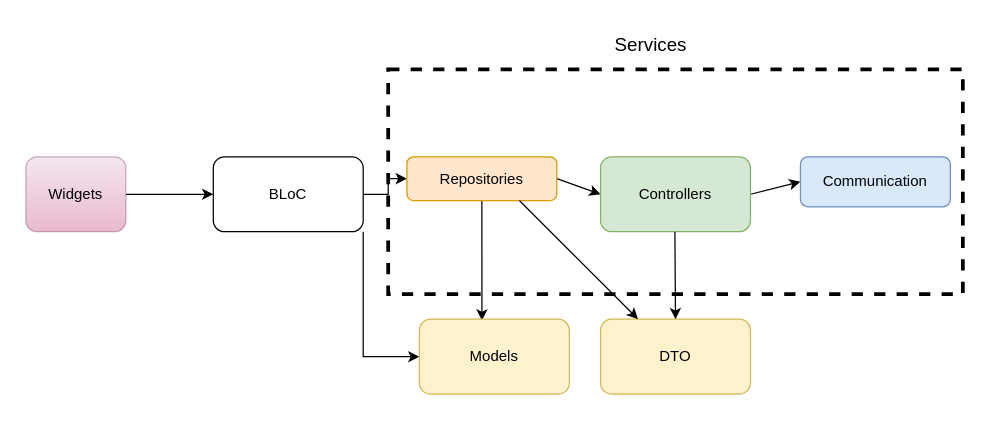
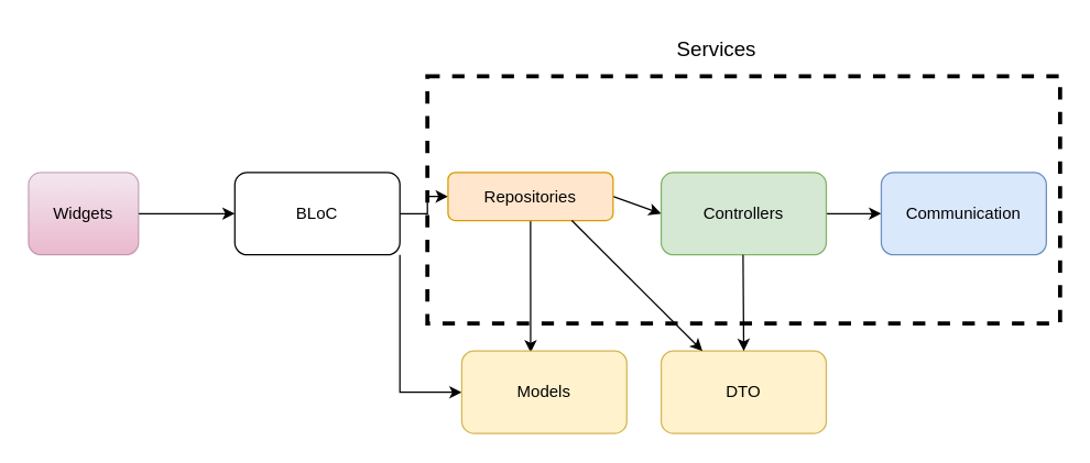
  <mxCell id="0" />
  <mxCell id="1" parent="0" />
  <mxCell id="2" style="edgeStyle=orthogonalEdgeStyle;rounded=0;orthogonalLoop=1;jettySize=auto;html=1;exitX=1;exitY=0.5;exitDx=0;exitDy=0;" parent="1" source="4" target="7" edge="1"><mxGeometry relative="1" as="geometry" /></mxCell>
  <mxCell id="3" style="edgeStyle=none;rounded=0;orthogonalLoop=1;jettySize=auto;html=1;exitX=1;exitY=1;exitDx=0;exitDy=0;entryX=0;entryY=0.5;entryDx=0;entryDy=0;" parent="1" source="4" target="10" edge="1"><mxGeometry relative="1" as="geometry"><Array as="points"><mxPoint x="290" y="285" /></Array></mxGeometry></mxCell>
  <mxCell id="4" value="BLoC" style="rounded=1;whiteSpace=wrap;html=1;" parent="1" vertex="1"><mxGeometry x="170" y="125" width="120" height="60" as="geometry" /></mxCell>
  <mxCell id="5" style="edgeStyle=none;rounded=0;orthogonalLoop=1;jettySize=auto;html=1;exitX=1;exitY=0.5;exitDx=0;exitDy=0;entryX=0;entryY=0.5;entryDx=0;entryDy=0;" parent="1" source="7" target="9" edge="1"><mxGeometry relative="1" as="geometry" /></mxCell>
  <mxCell id="6" style="edgeStyle=none;rounded=0;orthogonalLoop=1;jettySize=auto;html=1;exitX=0.5;exitY=1;exitDx=0;exitDy=0;entryX=0.417;entryY=0.017;entryDx=0;entryDy=0;entryPerimeter=0;" parent="1" source="7" target="10" edge="1"><mxGeometry relative="1" as="geometry" /></mxCell>
  <mxCell id="7" value="Repositories" style="rounded=1;whiteSpace=wrap;html=1;fillColor=#ffe6cc;strokeColor=#d79b00;" parent="1" vertex="1"><mxGeometry x="325" y="125" width="120" height="35" as="geometry" /></mxCell>
  <mxCell id="8" style="edgeStyle=none;rounded=0;orthogonalLoop=1;jettySize=auto;html=1;exitX=1;exitY=0.5;exitDx=0;exitDy=0;entryX=0;entryY=0.5;entryDx=0;entryDy=0;" parent="1" source="9" target="11" edge="1"><mxGeometry relative="1" as="geometry" /></mxCell>
  <mxCell id="9" value="Controllers" style="rounded=1;whiteSpace=wrap;html=1;fillColor=#d5e8d4;strokeColor=#82b366;" parent="1" vertex="1"><mxGeometry x="480" y="125" width="120" height="60" as="geometry" /></mxCell>
  <mxCell id="10" value="Models" style="rounded=1;whiteSpace=wrap;html=1;fillColor=#fff2cc;strokeColor=#d6b656;" parent="1" vertex="1"><mxGeometry x="335" y="255" width="120" height="60" as="geometry" /></mxCell>
- <mxCell id="11" value="Communication" style="rounded=1;whiteSpace=wrap;html=1;fillColor=#dae8fc;strokeColor=#6c8ebf;" parent="1" vertex="1"><mxGeometry x="640" y="125" width="120" height="40" as="geometry" /></mxCell>
+ <mxCell id="11" value="Communication" style="rounded=1;whiteSpace=wrap;html=1;fillColor=#dae8fc;strokeColor=#6c8ebf;" parent="1" vertex="1"><mxGeometry x="640" y="125" width="120" height="60" as="geometry" /></mxCell>
  <mxCell id="12" style="edgeStyle=none;rounded=0;orthogonalLoop=1;jettySize=auto;html=1;exitX=1;exitY=0.5;exitDx=0;exitDy=0;entryX=0;entryY=0.5;entryDx=0;entryDy=0;" parent="1" source="13" target="4" edge="1"><mxGeometry relative="1" as="geometry" /></mxCell>
  <mxCell id="13" value="Widgets" style="rounded=1;whiteSpace=wrap;html=1;fillColor=#e6d0de;strokeColor=#996185;gradientColor=#d5739d;opacity=50;" parent="1" vertex="1"><mxGeometry x="20" y="125" width="80" height="60" as="geometry" /></mxCell>
  <mxCell id="14" value="DTO" style="rounded=1;whiteSpace=wrap;html=1;fillColor=#fff2cc;strokeColor=#d6b656;" vertex="1" parent="1"><mxGeometry x="480" y="255" width="120" height="60" as="geometry" /></mxCell>
  <mxCell id="15" style="edgeStyle=none;rounded=0;orthogonalLoop=1;jettySize=auto;html=1;exitX=0.5;exitY=1;exitDx=0;exitDy=0;" edge="1" parent="1"><mxGeometry relative="1" as="geometry"><mxPoint x="539.5" y="185" as="sourcePoint" /><mxPoint x="540" y="255" as="targetPoint" /></mxGeometry></mxCell>
  <mxCell id="16" value="Services" style="text;html=1;align=center;verticalAlign=middle;resizable=0;points=[];autosize=1;strokeColor=none;fillColor=none;strokeWidth=4;fontSize=15;" vertex="1" parent="1"><mxGeometry x="480" y="20" width="80" height="30" as="geometry" /></mxCell>
  <mxCell id="17" style="edgeStyle=none;rounded=0;orthogonalLoop=1;jettySize=auto;html=1;exitX=0.75;exitY=1;exitDx=0;exitDy=0;entryX=0.25;entryY=0;entryDx=0;entryDy=0;" edge="1" parent="1" source="7" target="14"><mxGeometry relative="1" as="geometry"><mxPoint x="395" y="195" as="sourcePoint" /><mxPoint x="395.04" y="266.02" as="targetPoint" /></mxGeometry></mxCell>
  <mxCell id="18" value="" style="rounded=0;whiteSpace=wrap;html=1;fillColor=none;dashed=1;strokeWidth=3;" vertex="1" parent="1"><mxGeometry x="310" y="55" width="460" height="180" as="geometry" /></mxCell>
